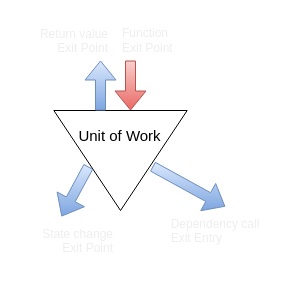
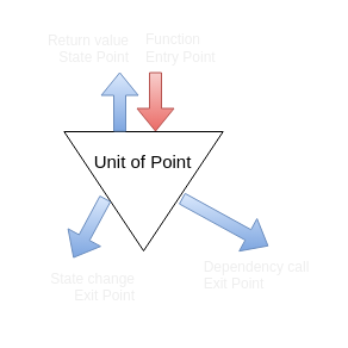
  <mxCell id="0" />
  <mxCell id="1" parent="0" />
- <mxCell id="2" value="Unit of Work" style="triangle;whiteSpace=wrap;html=1;direction=south;fontSize=15;verticalAlign=top;horizontal=1;spacingTop=10;" parent="1" vertex="1"><mxGeometry x="53.33" y="110" width="133.34" height="100" as="geometry" /></mxCell>
+ <mxCell id="2" value="Unit of Point" style="triangle;whiteSpace=wrap;html=1;direction=south;fontSize=15;verticalAlign=top;horizontal=1;spacingTop=10;" parent="1" vertex="1"><mxGeometry x="53.33" y="110" width="133.34" height="100" as="geometry" /></mxCell>
  <mxCell id="3" style="edgeStyle=none;shape=flexArrow;hachureGap=4;html=1;exitX=0;exitY=0.75;exitDx=0;exitDy=0;fontFamily=Architects Daughter;fontSource=https%3A%2F%2Ffonts.googleapis.com%2Fcss%3Ffamily%3DArchitects%2BDaughter;fontSize=16;fillColor=#dae8fc;strokeColor=#6c8ebf;gradientColor=#7ea6e0;fontColor=#EEEEEE;labelBorderColor=none;rounded=0;entryX=0.4;entryY=-0.08;entryDx=0;entryDy=0;entryPerimeter=0;" parent="1" target="9" edge="1"><mxGeometry relative="1" as="geometry"><mxPoint x="40" y="210" as="targetPoint" /><mxPoint x="88" y="166" as="sourcePoint" /></mxGeometry></mxCell>
  <mxCell id="4" style="edgeStyle=none;shape=flexArrow;hachureGap=4;html=1;exitX=1;exitY=0.75;exitDx=0;exitDy=0;fontFamily=Architects Daughter;fontSource=https%3A%2F%2Ffonts.googleapis.com%2Fcss%3Ffamily%3DArchitects%2BDaughter;fontSize=16;fillColor=#dae8fc;strokeColor=#6c8ebf;gradientColor=#7ea6e0;fontColor=#EEEEEE;labelBorderColor=none;rounded=0;entryX=0.589;entryY=-0.08;entryDx=0;entryDy=0;entryPerimeter=0;" parent="1" target="11" edge="1"><mxGeometry relative="1" as="geometry"><mxPoint x="220" y="200" as="targetPoint" /><mxPoint x="152" y="166" as="sourcePoint" /></mxGeometry></mxCell>
  <mxCell id="5" style="edgeStyle=none;shape=flexArrow;hachureGap=4;html=1;exitX=0.375;exitY=0;exitDx=0;exitDy=0;fontFamily=Architects Daughter;fontSource=https%3A%2F%2Ffonts.googleapis.com%2Fcss%3Ffamily%3DArchitects%2BDaughter;fontSize=16;fillColor=#dae8fc;strokeColor=#6c8ebf;gradientColor=#7ea6e0;fontColor=#EEEEEE;labelBorderColor=none;rounded=0;" parent="1" edge="1"><mxGeometry relative="1" as="geometry"><mxPoint x="100" y="60" as="targetPoint" /><mxPoint x="100" y="110" as="sourcePoint" /></mxGeometry></mxCell>
  <mxCell id="6" style="edgeStyle=none;shape=flexArrow;hachureGap=4;html=1;fontFamily=Architects Daughter;fontSource=https%3A%2F%2Ffonts.googleapis.com%2Fcss%3Ffamily%3DArchitects%2BDaughter;fontSize=16;fillColor=#f8cecc;strokeColor=#b85450;gradientColor=#ea6b66;fontColor=#EEEEEE;labelBorderColor=none;rounded=0;" parent="1" edge="1"><mxGeometry relative="1" as="geometry"><mxPoint x="130" y="110" as="targetPoint" /><mxPoint x="130" y="60" as="sourcePoint" /></mxGeometry></mxCell>
- <mxCell id="7" value="&lt;font style=&quot;font-size: 12px;&quot;&gt;Function&lt;br&gt;Exit Point&lt;br&gt;&lt;/font&gt;" style="text;html=1;align=left;verticalAlign=middle;resizable=0;points=[];autosize=1;strokeColor=none;fillColor=none;fontSize=12;fontFamily=Helvetica;hachureGap=4;fontColor=#EEEEEE;labelBorderColor=none;rounded=0;" parent="1" vertex="1"><mxGeometry x="120" y="20" width="80" height="40" as="geometry" /></mxCell>
- <mxCell id="8" value="&lt;div style=&quot;&quot;&gt;&lt;span style=&quot;background-color: initial;&quot;&gt;Return value&lt;/span&gt;&lt;/div&gt;&lt;div style=&quot;&quot;&gt;&lt;span style=&quot;background-color: initial;&quot;&gt;Exit Point&lt;/span&gt;&lt;/div&gt;" style="text;whiteSpace=wrap;html=1;fontSize=12;fontFamily=Helvetica;align=right;fontColor=#EEEEEE;labelBorderColor=none;rounded=0;" parent="1" vertex="1"><mxGeometry x="20" y="20" width="90" height="50" as="geometry" /></mxCell>
+ <mxCell id="7" value="&lt;font style=&quot;font-size: 12px;&quot;&gt;Function&lt;br&gt;Entry Point&lt;br&gt;&lt;/font&gt;" style="text;html=1;align=left;verticalAlign=middle;resizable=0;points=[];autosize=1;strokeColor=none;fillColor=none;fontSize=12;fontFamily=Helvetica;hachureGap=4;fontColor=#EEEEEE;labelBorderColor=none;rounded=0;" parent="1" vertex="1"><mxGeometry x="120" y="20" width="80" height="40" as="geometry" /></mxCell>
+ <mxCell id="8" value="&lt;div style=&quot;&quot;&gt;&lt;span style=&quot;background-color: initial;&quot;&gt;Return value&lt;/span&gt;&lt;/div&gt;&lt;div style=&quot;&quot;&gt;&lt;span style=&quot;background-color: initial;&quot;&gt;State Point&lt;/span&gt;&lt;/div&gt;" style="text;whiteSpace=wrap;html=1;fontSize=12;fontFamily=Helvetica;align=right;fontColor=#EEEEEE;labelBorderColor=none;rounded=0;" parent="1" vertex="1"><mxGeometry x="20" y="20" width="90" height="50" as="geometry" /></mxCell>
  <mxCell id="9" value="&lt;div style=&quot;&quot;&gt;&lt;span style=&quot;background-color: initial;&quot;&gt;State change&lt;/span&gt;&lt;br&gt;&lt;/div&gt;&lt;div style=&quot;&quot;&gt;&lt;span style=&quot;background-color: initial;&quot;&gt;Exit Point&lt;/span&gt;&lt;br&gt;&lt;/div&gt;" style="text;whiteSpace=wrap;html=1;fontSize=12;fontFamily=Helvetica;align=right;fontColor=#EEEEEE;labelBorderColor=none;rounded=0;" parent="1" vertex="1"><mxGeometry x="25" y="220" width="90" height="50" as="geometry" /></mxCell>
  <mxCell id="10" style="edgeStyle=none;html=1;" parent="1" source="11" edge="1"><mxGeometry relative="1" as="geometry"><mxPoint x="210" y="210" as="targetPoint" /></mxGeometry></mxCell>
- <mxCell id="11" value="&lt;div style=&quot;text-align: left;&quot;&gt;Dependency call&lt;br&gt;Exit Entry&lt;/div&gt;" style="text;whiteSpace=wrap;html=1;fontSize=12;fontFamily=Helvetica;align=center;fontColor=#EEEEEE;labelBorderColor=none;rounded=0;" parent="1" vertex="1"><mxGeometry x="160" y="210" width="110" height="50" as="geometry" /></mxCell>
+ <mxCell id="11" value="&lt;div style=&quot;text-align: left;&quot;&gt;Dependency call&lt;br&gt;Exit Point&lt;/div&gt;" style="text;whiteSpace=wrap;html=1;fontSize=12;fontFamily=Helvetica;align=center;fontColor=#EEEEEE;labelBorderColor=none;rounded=0;" parent="1" vertex="1"><mxGeometry x="160" y="210" width="110" height="50" as="geometry" /></mxCell>
